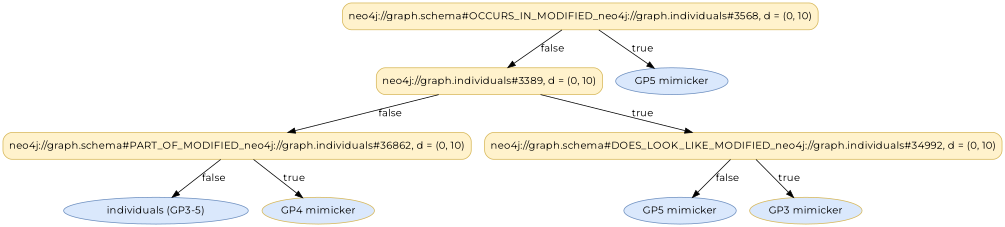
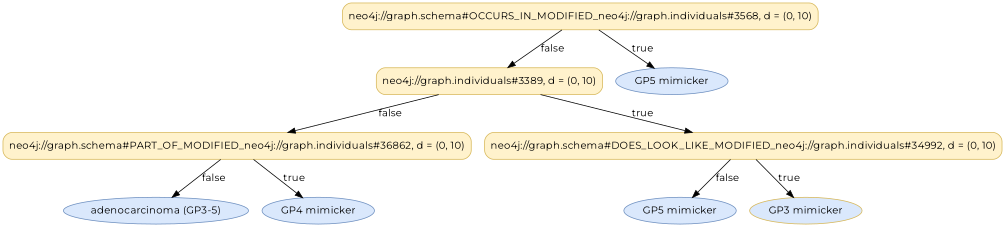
  digraph {
    fontname=Montserrat
    node [color="#D6B656" fillcolor="#DAE8FC" fontname=Montserrat shape=ellipse style="rounded,filled"]
    edge [fontname=Montserrat]
    n1 [fillcolor="#FFF2CC" label="neo4j://graph.schema#OCCURS_IN_MODIFIED_neo4j://graph.individuals#3568, d = (0, 10)" shape=box]
    n2 [fillcolor="#FFF2CC" label="neo4j://graph.individuals#3389, d = (0, 10)" shape=box]
    n3 [color="#6C8EBF" label="GP5 mimicker"]
    n4 [fillcolor="#FFF2CC" label="neo4j://graph.schema#PART_OF_MODIFIED_neo4j://graph.individuals#36862, d = (0, 10)" shape=box]
    n5 [fillcolor="#FFF2CC" label="neo4j://graph.schema#DOES_LOOK_LIKE_MODIFIED_neo4j://graph.individuals#34992, d = (0, 10)" shape=box]
-   n6 [color="#6C8EBF" label="individuals (GP3-5)"]
-   n7 [label="GP4 mimicker"]
+   n6 [color="#6C8EBF" label="adenocarcinoma (GP3-5)"]
+   n7 [color="#6C8EBF" label="GP4 mimicker"]
    n8 [color="#6C8EBF" label="GP5 mimicker"]
    n9 [label="GP3 mimicker"]
    n1 -> n2 [label=false]
    n1 -> n3 [label=true]
    n2 -> n4 [label=false]
    n2 -> n5 [label=true]
    n4 -> n6 [label=false]
    n4 -> n7 [label=true]
    n5 -> n8 [label=false]
    n5 -> n9 [label=true]
  }
